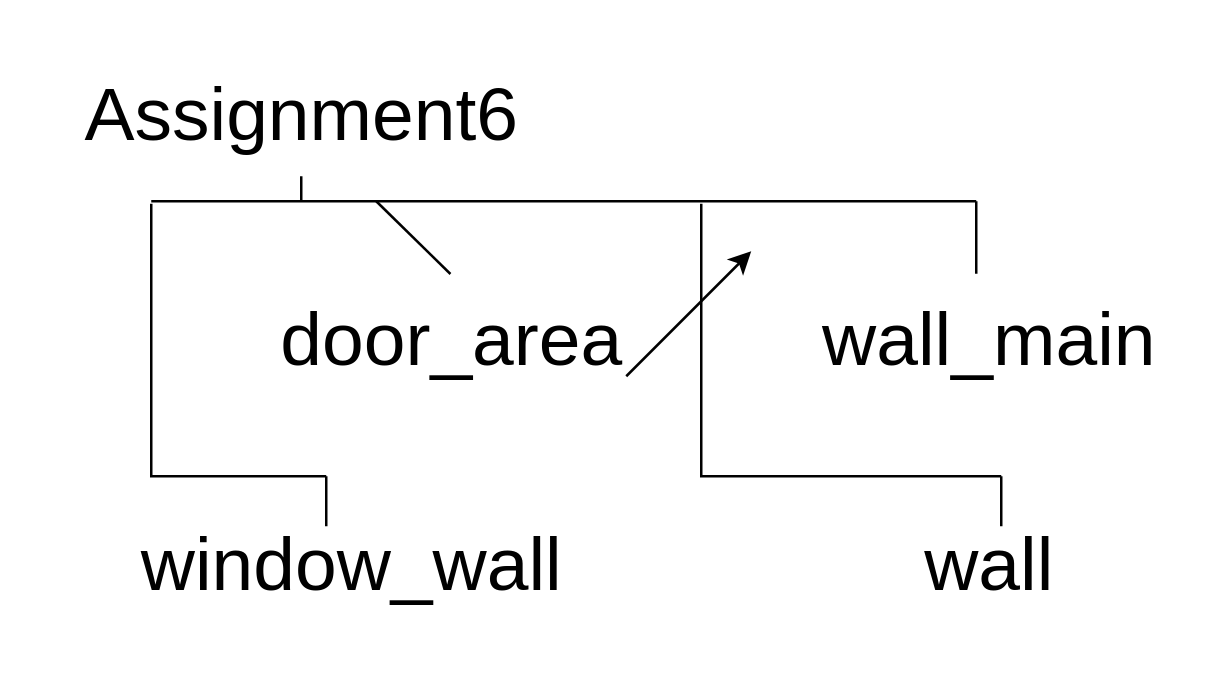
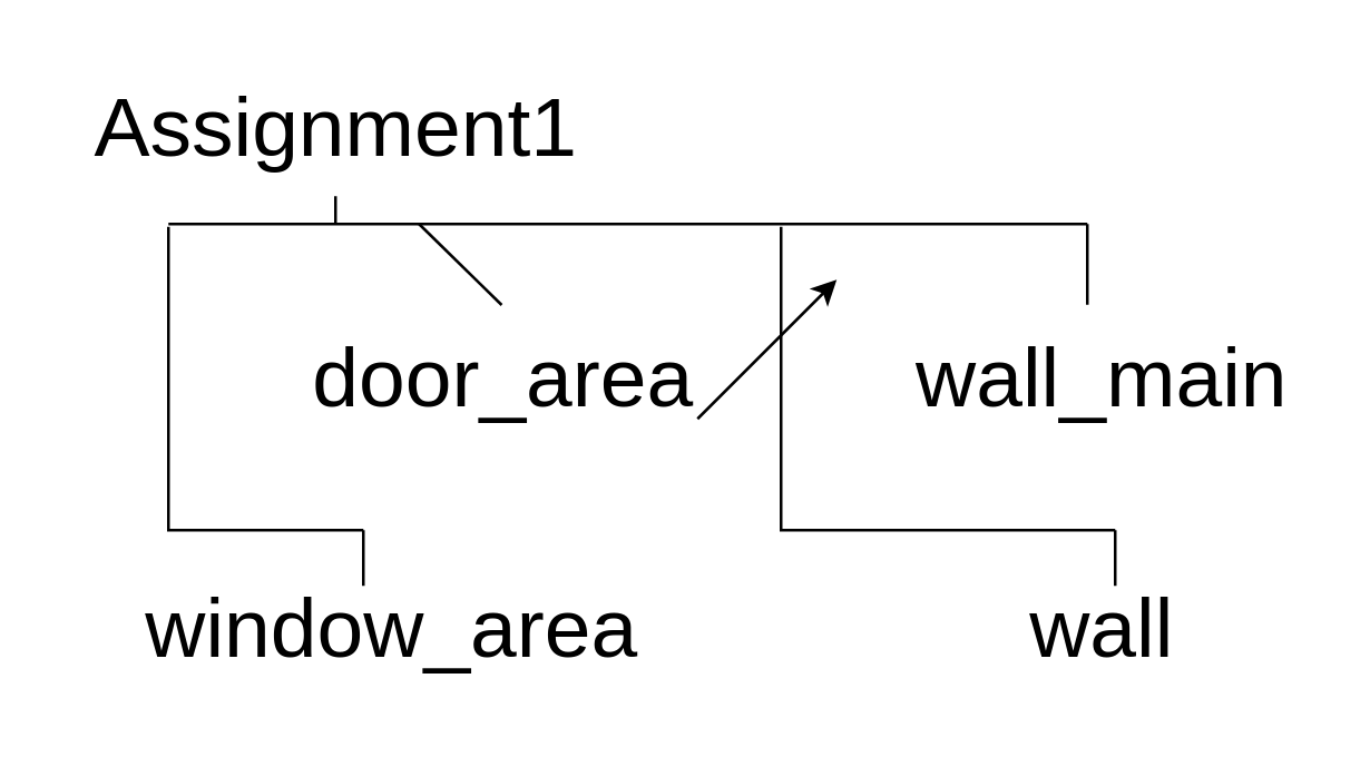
  <mxCell id="0" />
  <mxCell id="1" parent="0" />
- <mxCell id="2" value="&lt;font style=&quot;font-size: 30px;&quot;&gt;Assignment6&lt;/font&gt;" style="text;html=1;align=center;verticalAlign=middle;resizable=0;points=[];autosize=1;strokeColor=none;fillColor=none;" vertex="1" parent="1"><mxGeometry x="20" y="20" width="200" height="50" as="geometry" /></mxCell>
+ <mxCell id="2" value="&lt;font style=&quot;font-size: 30px;&quot;&gt;Assignment1&lt;/font&gt;" style="text;html=1;align=center;verticalAlign=middle;resizable=0;points=[];autosize=1;strokeColor=none;fillColor=none;" vertex="1" parent="1"><mxGeometry x="20" y="20" width="200" height="50" as="geometry" /></mxCell>
  <mxCell id="3" value="&lt;font style=&quot;font-size: 30px;&quot;&gt;door_area&lt;/font&gt;" style="text;html=1;align=center;verticalAlign=middle;resizable=0;points=[];autosize=1;strokeColor=none;fillColor=none;" vertex="1" parent="1"><mxGeometry x="100" y="110" width="160" height="50" as="geometry" /></mxCell>
  <mxCell id="4" value="&lt;font style=&quot;font-size: 30px;&quot;&gt;wall_main&lt;/font&gt;" style="text;html=1;align=center;verticalAlign=middle;resizable=0;points=[];autosize=1;strokeColor=none;fillColor=none;" vertex="1" parent="1"><mxGeometry x="320" y="110" width="150" height="50" as="geometry" /></mxCell>
- <mxCell id="5" value="&lt;span style=&quot;font-size: 30px;&quot;&gt;window_wall&lt;/span&gt;" style="text;html=1;align=center;verticalAlign=middle;resizable=0;points=[];autosize=1;strokeColor=none;fillColor=none;" vertex="1" parent="1"><mxGeometry x="40" y="200" width="200" height="50" as="geometry" /></mxCell>
+ <mxCell id="5" value="&lt;span style=&quot;font-size: 30px;&quot;&gt;window_area&lt;/span&gt;" style="text;html=1;align=center;verticalAlign=middle;resizable=0;points=[];autosize=1;strokeColor=none;fillColor=none;" vertex="1" parent="1"><mxGeometry x="40" y="200" width="200" height="50" as="geometry" /></mxCell>
  <mxCell id="6" value="&lt;font style=&quot;font-size: 30px;&quot;&gt;wall&lt;/font&gt;" style="text;html=1;align=center;verticalAlign=middle;resizable=0;points=[];autosize=1;strokeColor=none;fillColor=none;" vertex="1" parent="1"><mxGeometry x="350" y="200" width="90" height="50" as="geometry" /></mxCell>
  <mxCell id="7" value="" style="endArrow=none;html=1;rounded=0;" edge="1" parent="1" target="2"><mxGeometry width="50" height="50" relative="1" as="geometry"><mxPoint x="120" y="80" as="sourcePoint" /><mxPoint x="140" y="80" as="targetPoint" /></mxGeometry></mxCell>
  <mxCell id="8" value="" style="endArrow=none;html=1;rounded=0;" edge="1" parent="1"><mxGeometry width="50" height="50" relative="1" as="geometry"><mxPoint x="60" y="80" as="sourcePoint" /><mxPoint x="390" y="80" as="targetPoint" /></mxGeometry></mxCell>
  <mxCell id="9" value="" style="endArrow=none;html=1;rounded=0;exitX=0.498;exitY=-0.018;exitDx=0;exitDy=0;exitPerimeter=0;" edge="1" parent="1" source="3"><mxGeometry width="50" height="50" relative="1" as="geometry"><mxPoint x="220" y="170" as="sourcePoint" /><mxPoint x="150" y="80" as="targetPoint" /></mxGeometry></mxCell>
  <mxCell id="10" value="" style="endArrow=none;html=1;rounded=0;exitX=0.498;exitY=-0.018;exitDx=0;exitDy=0;exitPerimeter=0;" edge="1" parent="1"><mxGeometry width="50" height="50" relative="1" as="geometry"><mxPoint x="390" y="109" as="sourcePoint" /><mxPoint x="390" y="80" as="targetPoint" /></mxGeometry></mxCell>
  <mxCell id="11" value="" style="endArrow=none;html=1;rounded=0;" edge="1" parent="1"><mxGeometry width="50" height="50" relative="1" as="geometry"><mxPoint x="130" y="190" as="sourcePoint" /><mxPoint x="60" y="81" as="targetPoint" /><Array as="points"><mxPoint x="60" y="190" /></Array></mxGeometry></mxCell>
  <mxCell id="12" value="" style="endArrow=none;html=1;rounded=0;" edge="1" parent="1"><mxGeometry width="50" height="50" relative="1" as="geometry"><mxPoint x="130" y="210" as="sourcePoint" /><mxPoint x="130" y="190" as="targetPoint" /></mxGeometry></mxCell>
  <mxCell id="13" value="" style="endArrow=none;html=1;rounded=0;" edge="1" parent="1"><mxGeometry width="50" height="50" relative="1" as="geometry"><mxPoint x="400" y="190" as="sourcePoint" /><mxPoint x="280" y="81" as="targetPoint" /><Array as="points"><mxPoint x="280" y="190" /></Array></mxGeometry></mxCell>
  <mxCell id="14" value="" style="endArrow=none;html=1;rounded=0;" edge="1" parent="1"><mxGeometry width="50" height="50" relative="1" as="geometry"><mxPoint x="400" y="210" as="sourcePoint" /><mxPoint x="400" y="190" as="targetPoint" /></mxGeometry></mxCell>
  <mxCell id="15" value="" style="endArrow=classic;html=1;rounded=0;" edge="1" parent="1"><mxGeometry width="50" height="50" relative="1" as="geometry"><mxPoint x="250" y="150" as="sourcePoint" /><mxPoint x="300" y="100" as="targetPoint" /></mxGeometry></mxCell>
